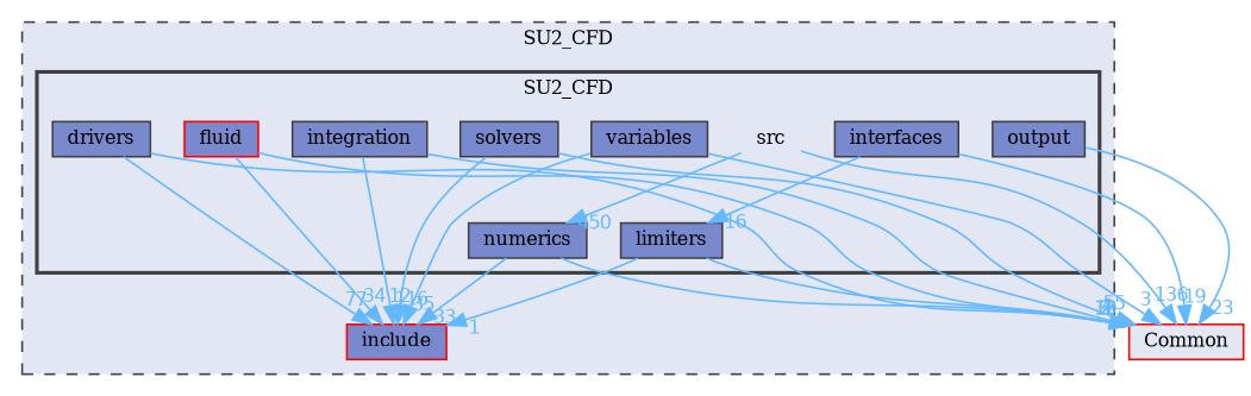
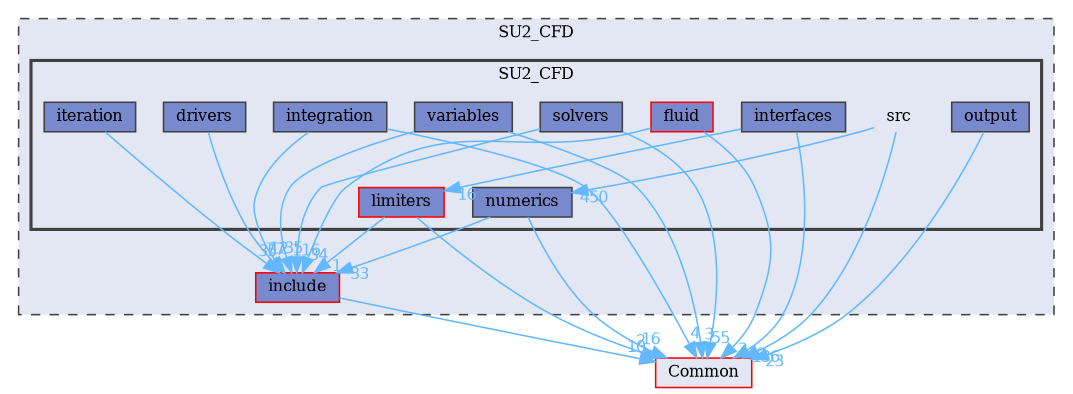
  digraph {
    compound=true
    fontname="DejaVu Serif"
    node [fontname="DejaVu Serif" fontsize=10 shape=box color=grey25 fillcolor="#788acd" style=filled]
    edge [color=steelblue1 fontcolor=steelblue1 fontname="DejaVu Serif" fontsize=10 headlabel=3 labeldistance=1.5 labelfontname=Helvetica labelfontsize=10]
    n1 [height=0.2 label=src shape=plaintext width=0.4 color="" fillcolor="" style=""]
    n2 [height=0.2 label=drivers width=0.4]
    n3 [color=red height=0.2 label=fluid width=0.4]
    n4 [height=0.2 label=integration width=0.4]
    n5 [height=0.2 label=interfaces width=0.4]
-   n7 [height=0.2 label=limiters width=0.4]
+   n6 [height=0.2 label=iteration width=0.4]
+   n7 [color=red height=0.2 label=limiters width=0.4]
    n8 [height=0.2 label=numerics width=0.4]
    n9 [height=0.2 label=output width=0.4]
    n10 [height=0.2 label=solvers width=0.4]
    n11 [height=0.2 label=variables width=0.4]
    n12 [color=red height=0.2 label=include width=0.4]
    n13 [color=red fillcolor="#e3e7f4" height=0.2 label=Common width=0.4]
    subgraph cluster_1 {
      bgcolor="#e3e7f4"
      fontsize=10
      label=SU2_CFD
      pencolor=grey25
      style="filled,dashed"
      n12
      subgraph cluster_2 {
        bgcolor="#e3e7f4"
        fontsize=10
        label=SU2_CFD
        pencolor=grey25
        style="filled,bold"
        n1
        n2
        n3
        n4
        n5
+       n6
        n7
        n8
        n9
        n10
        n11
      }
    }
    n1 -> n8 [headlabel=450]
    n1 -> n13 [headlabel=136]
    n2 -> n12 [headlabel=77]
-   n2 -> n13 [headlabel=10]
+   n12 -> n13 [headlabel=10]
    n3 -> n12 [headlabel=34]
    n3 -> n13
    n4 -> n12 [headlabel=12]
    n4 -> n13 [headlabel=4]
    n5 -> n7 [headlabel=16]
    n5 -> n13 [headlabel=19]
+   n6 -> n12 [headlabel=35]
    n7 -> n12 [headlabel=1]
    n7 -> n13 [headlabel=2]
    n8 -> n12 [headlabel=33]
    n8 -> n13 [headlabel=16]
    n9 -> n13 [headlabel=23]
    n10 -> n12 [headlabel=116]
    n10 -> n13 [headlabel=55]
    n11 -> n12 [headlabel=35]
    n11 -> n13
  }
